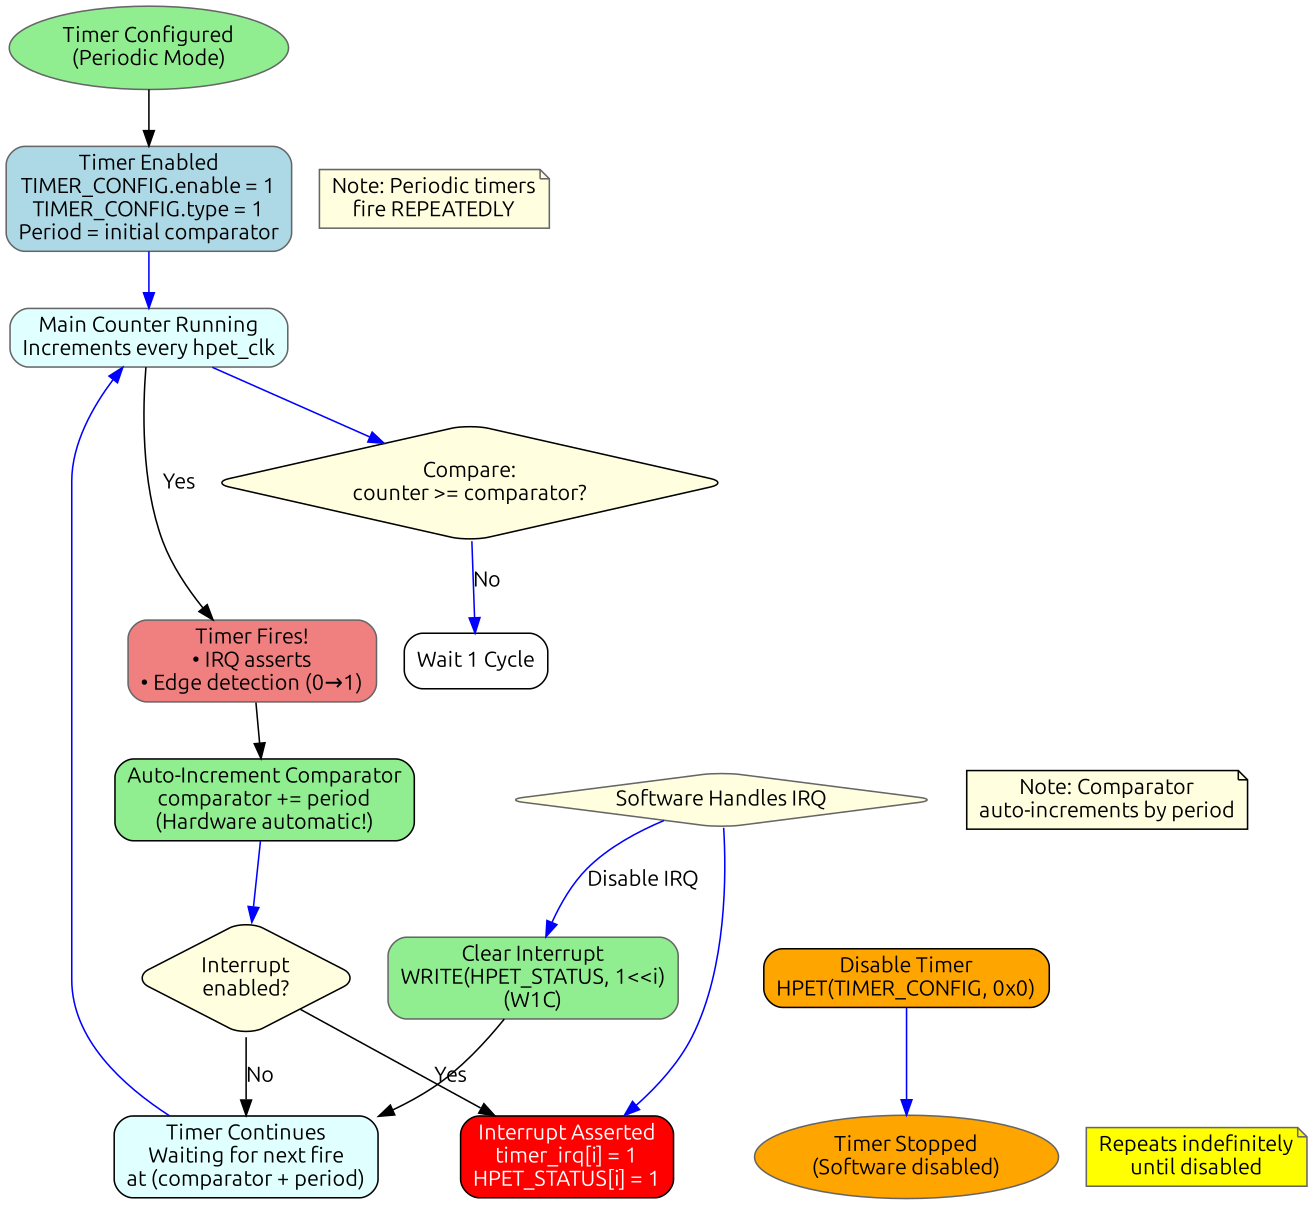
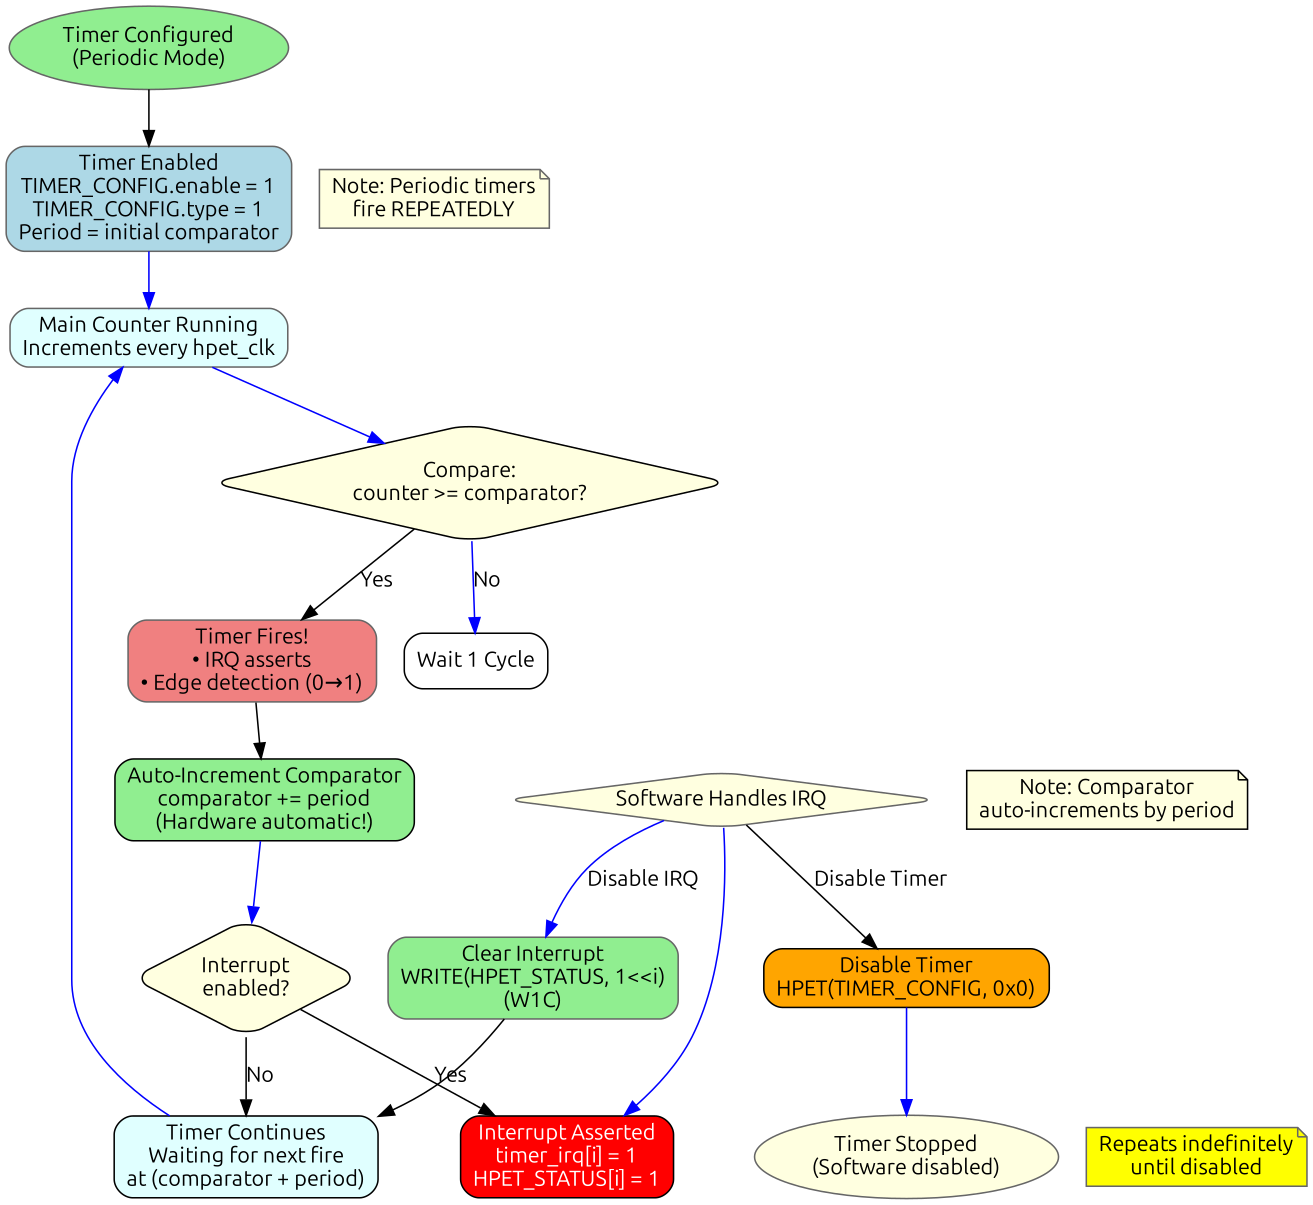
  digraph {
    fontname=Ubuntu
    rankdir=TB
    node [color=gray40 fillcolor=lightyellow fontname=Ubuntu shape=box style="rounded,filled"]
    edge [color=blue fontname=Ubuntu]
    n1 [fillcolor=lightblue label="Timer Enabled\nTIMER_CONFIG.enable = 1\nTIMER_CONFIG.type = 1\nPeriod = initial comparator"]
    n2 [label="Note: Periodic timers\nfire REPEATEDLY" shape=note style=filled]
    n3 [color=black fillcolor=lightgreen label="Auto-Increment Comparator\ncomparator += period\n(Hardware automatic!)"]
    n4 [color=black label="Note: Comparator\nauto-increments by period" shape=note style=filled]
    n5 [color=black fillcolor=lightcyan label="Timer Continues\nWaiting for next fire\nat (comparator + period)"]
    n6 [fillcolor=yellow label="Repeats indefinitely\nuntil disabled" shape=note style=filled]
    n7 [fillcolor=lightcyan label="Main Counter Running\nIncrements every hpet_clk"]
    n8 [color=black label="Interrupt\nenabled?" shape=diamond]
    n9 [fillcolor=lightgreen label="Timer Configured\n(Periodic Mode)" shape=ellipse]
    n10 [color=black label="Compare:\ncounter >= comparator?" shape=diamond]
    n11 [color=black fillcolor=white label="Wait 1 Cycle"]
    n12 [fillcolor=lightcoral label="Timer Fires!\n• IRQ asserts\n• Edge detection (0→1)"]
    n13 [color=black fillcolor=red fontcolor=white label="Interrupt Asserted\ntimer_irq[i] = 1\nHPET_STATUS[i] = 1"]
    n14 [label="Software Handles IRQ" shape=diamond]
    n15 [fillcolor=lightgreen label="Clear Interrupt\nWRITE(HPET_STATUS, 1<<i)\n(W1C)"]
    n16 [color=black fillcolor=orange label="Disable Timer\nHPET(TIMER_CONFIG, 0x0)"]
-   n17 [fillcolor=orange label="Timer Stopped\n(Software disabled)" shape=ellipse]
+   n17 [label="Timer Stopped\n(Software disabled)" shape=ellipse]
    subgraph sub_1 {
      rank=same
      n1
      n2
    }
    subgraph sub_2 {
      rank=same
      n3
      n4
    }
    subgraph sub_3 {
      rank=same
      n5
      n6
    }
    n1 -> n7
    n3 -> n8
    n5 -> n7
    n7 -> n10
    n8 -> n5 [color=black label=No]
    n8 -> n13 [color=black label=Yes]
    n9 -> n1 [color=black]
    n10 -> n11 [label=No]
-   n7 -> n12 [color=black label=Yes]
+   n10 -> n12 [color=black label=Yes]
    n12 -> n3 [color=black]
    n14 -> n13
    n14 -> n15 [label="Disable IRQ"]
+   n14 -> n16 [color=black label="Disable Timer"]
    n15 -> n5 [color=black]
    n16 -> n17
  }
